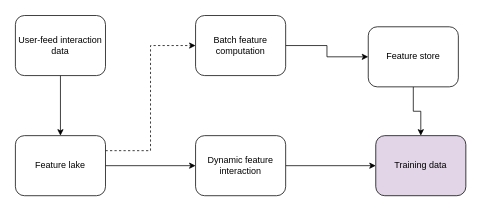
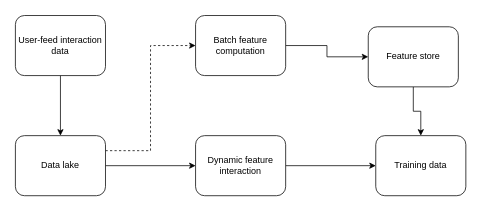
  <mxCell id="0" />
  <mxCell id="1" parent="0" />
  <mxCell id="2" style="edgeStyle=orthogonalEdgeStyle;rounded=0;orthogonalLoop=1;jettySize=auto;html=1;exitX=0.5;exitY=1;exitDx=0;exitDy=0;entryX=0.5;entryY=0;entryDx=0;entryDy=0;" parent="1" source="3" target="6" edge="1"><mxGeometry relative="1" as="geometry" /></mxCell>
  <mxCell id="3" value="User-feed interaction data" style="rounded=1;whiteSpace=wrap;html=1;" parent="1" vertex="1"><mxGeometry x="20" y="20" width="120" height="80" as="geometry" /></mxCell>
  <mxCell id="4" style="edgeStyle=orthogonalEdgeStyle;rounded=0;orthogonalLoop=1;jettySize=auto;html=1;exitX=1;exitY=0.25;exitDx=0;exitDy=0;entryX=0;entryY=0.5;entryDx=0;entryDy=0;dashed=1;" parent="1" source="6" target="8" edge="1"><mxGeometry relative="1" as="geometry" /></mxCell>
  <mxCell id="5" style="edgeStyle=orthogonalEdgeStyle;rounded=0;orthogonalLoop=1;jettySize=auto;html=1;exitX=1;exitY=0.5;exitDx=0;exitDy=0;entryX=0;entryY=0.5;entryDx=0;entryDy=0;" parent="1" source="6" target="10" edge="1"><mxGeometry relative="1" as="geometry" /></mxCell>
- <mxCell id="6" value="Feature lake" style="rounded=1;whiteSpace=wrap;html=1;" parent="1" vertex="1"><mxGeometry x="20" y="180" width="120" height="80" as="geometry" /></mxCell>
+ <mxCell id="6" value="Data lake" style="rounded=1;whiteSpace=wrap;html=1;" parent="1" vertex="1"><mxGeometry x="20" y="180" width="120" height="80" as="geometry" /></mxCell>
  <mxCell id="7" style="edgeStyle=orthogonalEdgeStyle;rounded=0;orthogonalLoop=1;jettySize=auto;html=1;exitX=1;exitY=0.5;exitDx=0;exitDy=0;entryX=0;entryY=0.5;entryDx=0;entryDy=0;" parent="1" source="8" target="12" edge="1"><mxGeometry relative="1" as="geometry" /></mxCell>
  <mxCell id="8" value="Batch feature computation" style="rounded=1;whiteSpace=wrap;html=1;" parent="1" vertex="1"><mxGeometry x="260" y="20" width="120" height="80" as="geometry" /></mxCell>
  <mxCell id="9" style="edgeStyle=orthogonalEdgeStyle;rounded=0;orthogonalLoop=1;jettySize=auto;html=1;exitX=1;exitY=0.5;exitDx=0;exitDy=0;entryX=0;entryY=0.5;entryDx=0;entryDy=0;" parent="1" source="10" target="13" edge="1"><mxGeometry relative="1" as="geometry" /></mxCell>
  <mxCell id="10" value="Dynamic feature interaction" style="rounded=1;whiteSpace=wrap;html=1;" parent="1" vertex="1"><mxGeometry x="260" y="180" width="120" height="80" as="geometry" /></mxCell>
  <mxCell id="11" style="edgeStyle=orthogonalEdgeStyle;rounded=0;orthogonalLoop=1;jettySize=auto;html=1;exitX=0.5;exitY=1;exitDx=0;exitDy=0;entryX=0.5;entryY=0;entryDx=0;entryDy=0;" parent="1" source="12" target="13" edge="1"><mxGeometry relative="1" as="geometry" /></mxCell>
  <mxCell id="12" value="Feature store" style="rounded=1;whiteSpace=wrap;html=1;" parent="1" vertex="1"><mxGeometry x="490" y="35" width="120" height="80" as="geometry" /></mxCell>
- <mxCell id="13" value="Training data" style="rounded=1;whiteSpace=wrap;html=1;fillColor=#e1d5e7;" parent="1" vertex="1"><mxGeometry x="500" y="180" width="120" height="80" as="geometry" /></mxCell>
+ <mxCell id="13" value="Training data" style="rounded=1;whiteSpace=wrap;html=1;" parent="1" vertex="1"><mxGeometry x="500" y="180" width="120" height="80" as="geometry" /></mxCell>
